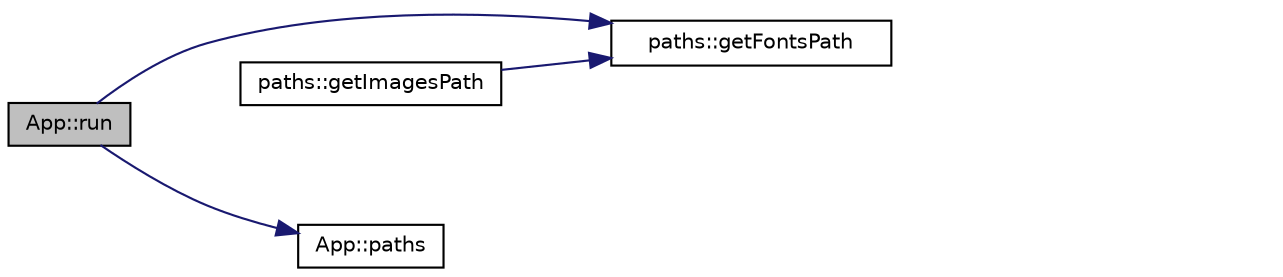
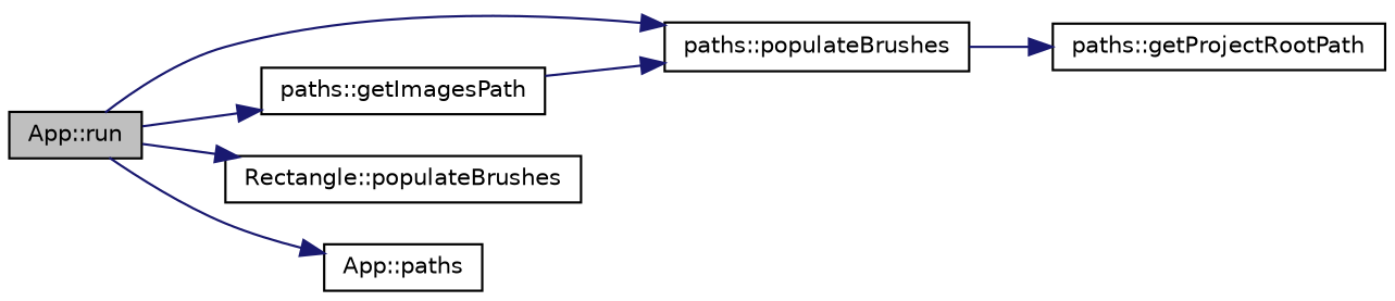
  digraph {
    fontname="DejaVu Sans"
    rankdir=LR
    node [color=black fontname="DejaVu Sans" fontsize=10 shape=record]
    edge [color=midnightblue fontname="DejaVu Sans" fontsize=10 labelfontname=Helvetica labelfontsize=10 style=solid]
    n1 [fillcolor=grey75 fontcolor=black height=0.2 label="App::run" style=filled width=0.4]
-   n2 [height=0.2 label="paths::getFontsPath" width=0.4]
+   n2 [height=0.2 label="paths::populateBrushes" width=0.4]
    n3 [height=0.2 label="paths::getImagesPath" width=0.4]
+   n4 [height=0.2 label="Rectangle::populateBrushes" width=0.4]
    n5 [height=0.2 label="App::paths" width=0.4]
+   n6 [height=0.2 label="paths::getProjectRootPath" width=0.4]
    n1 -> n2
+   n1 -> n3
+   n1 -> n4
    n1 -> n5
+   n2 -> n6
    n3 -> n2
  }
